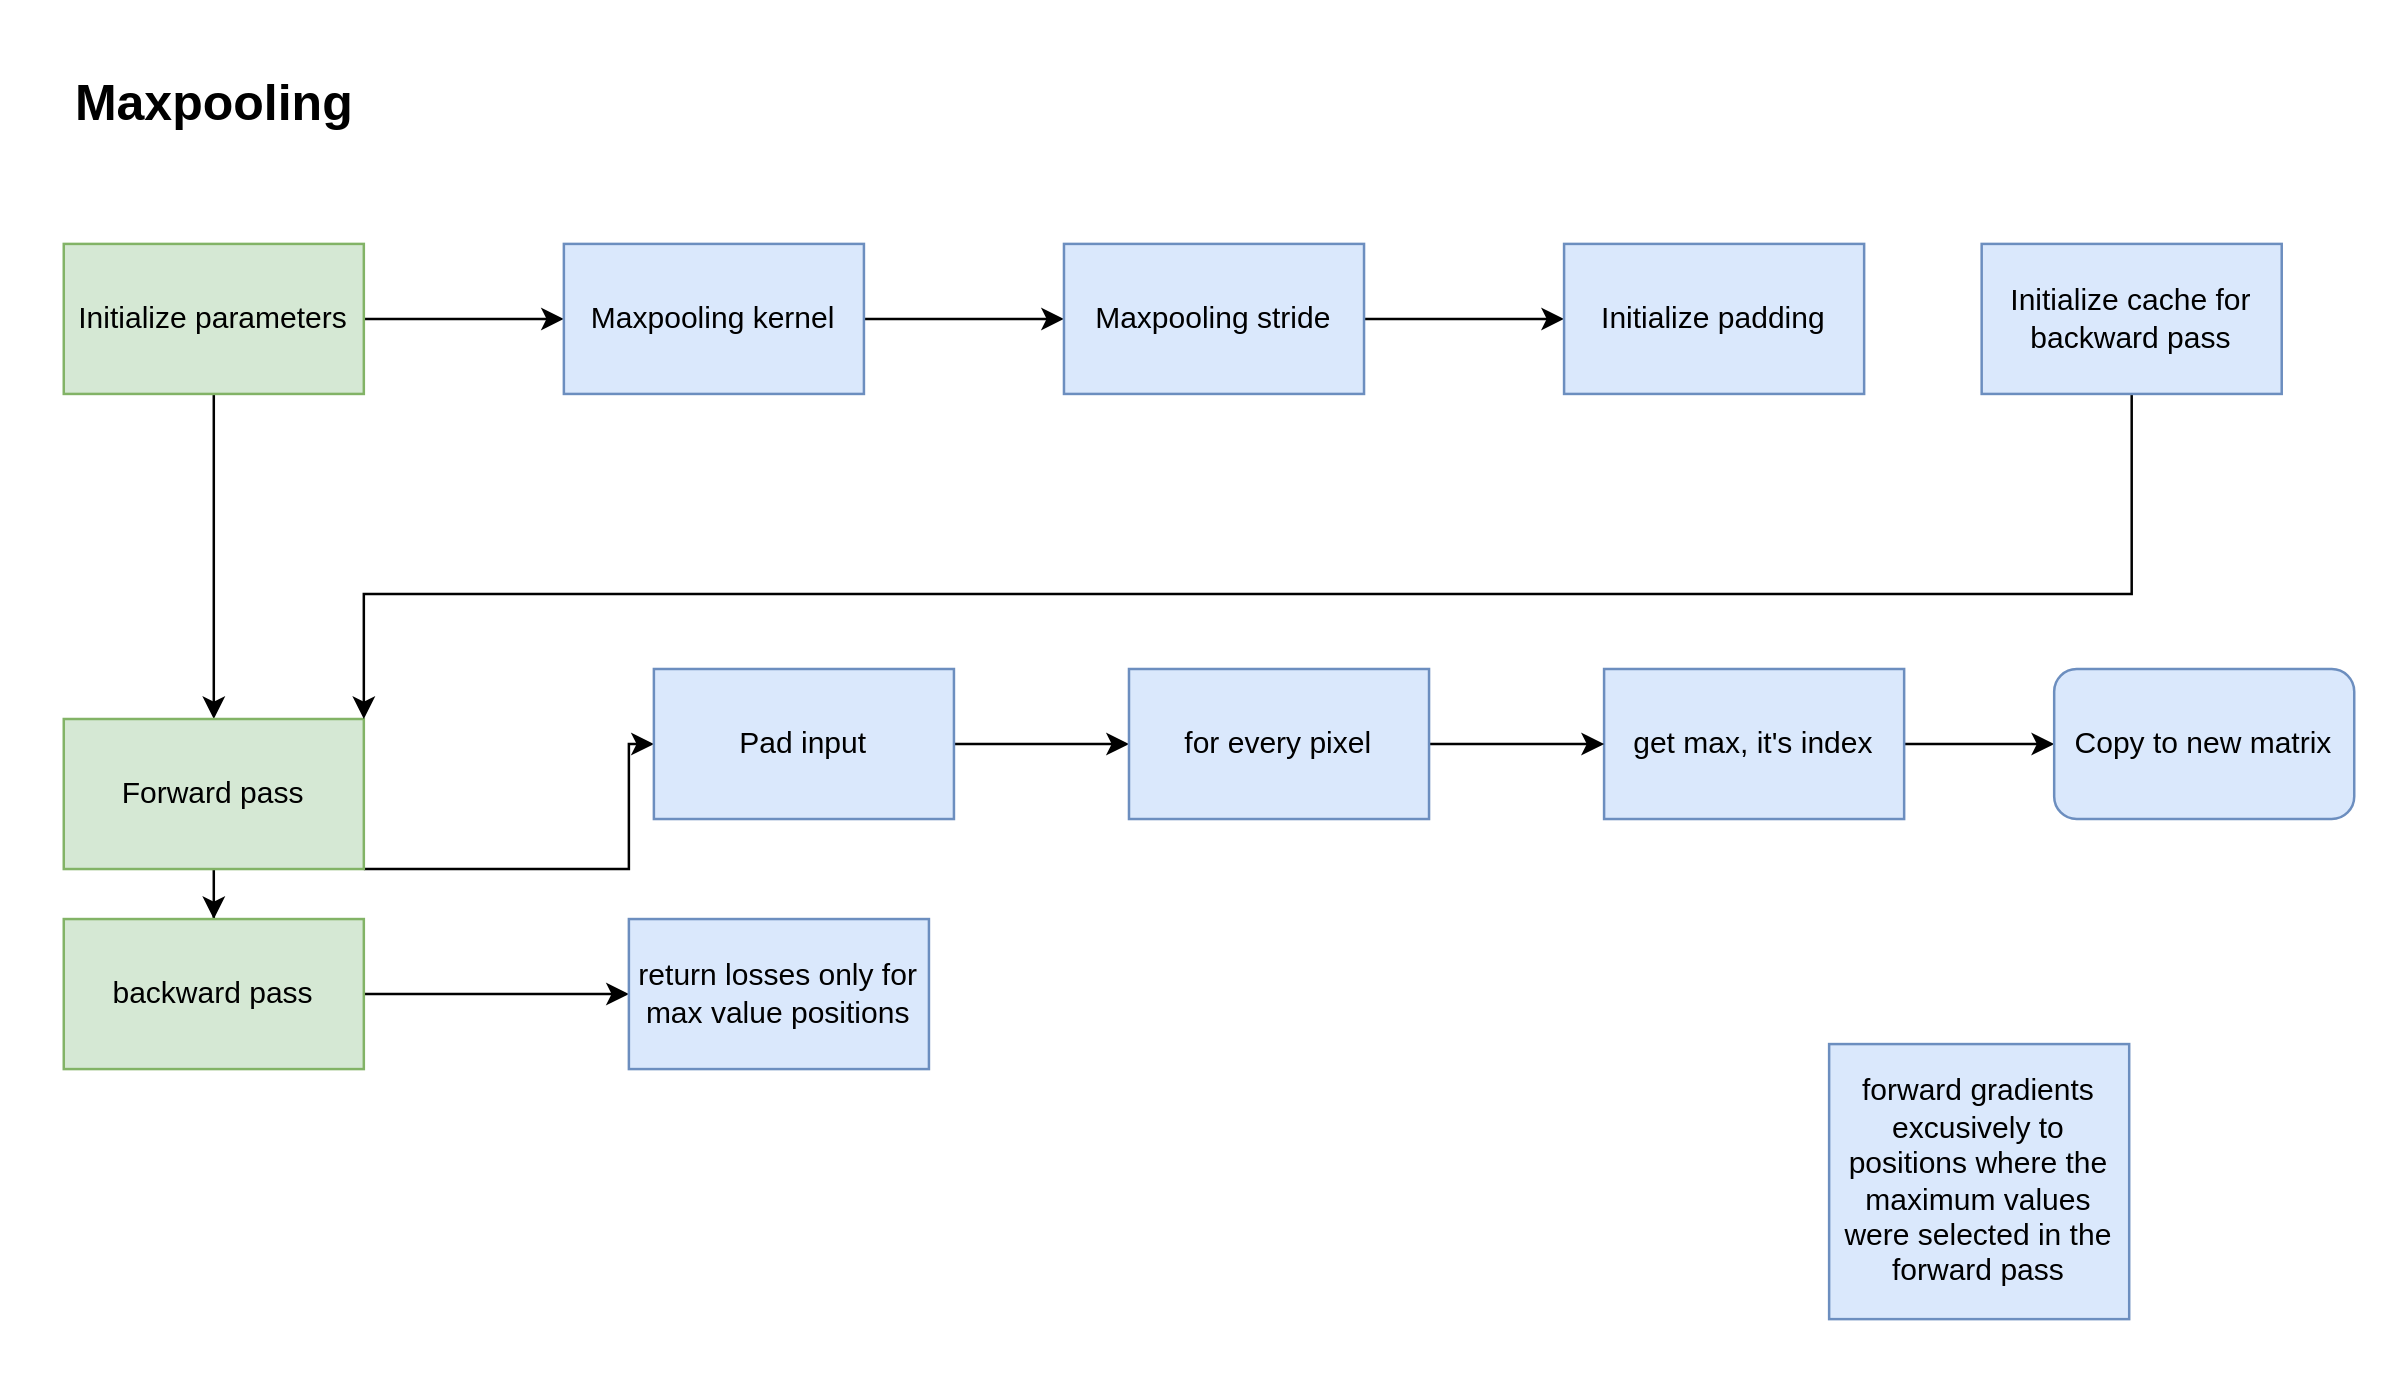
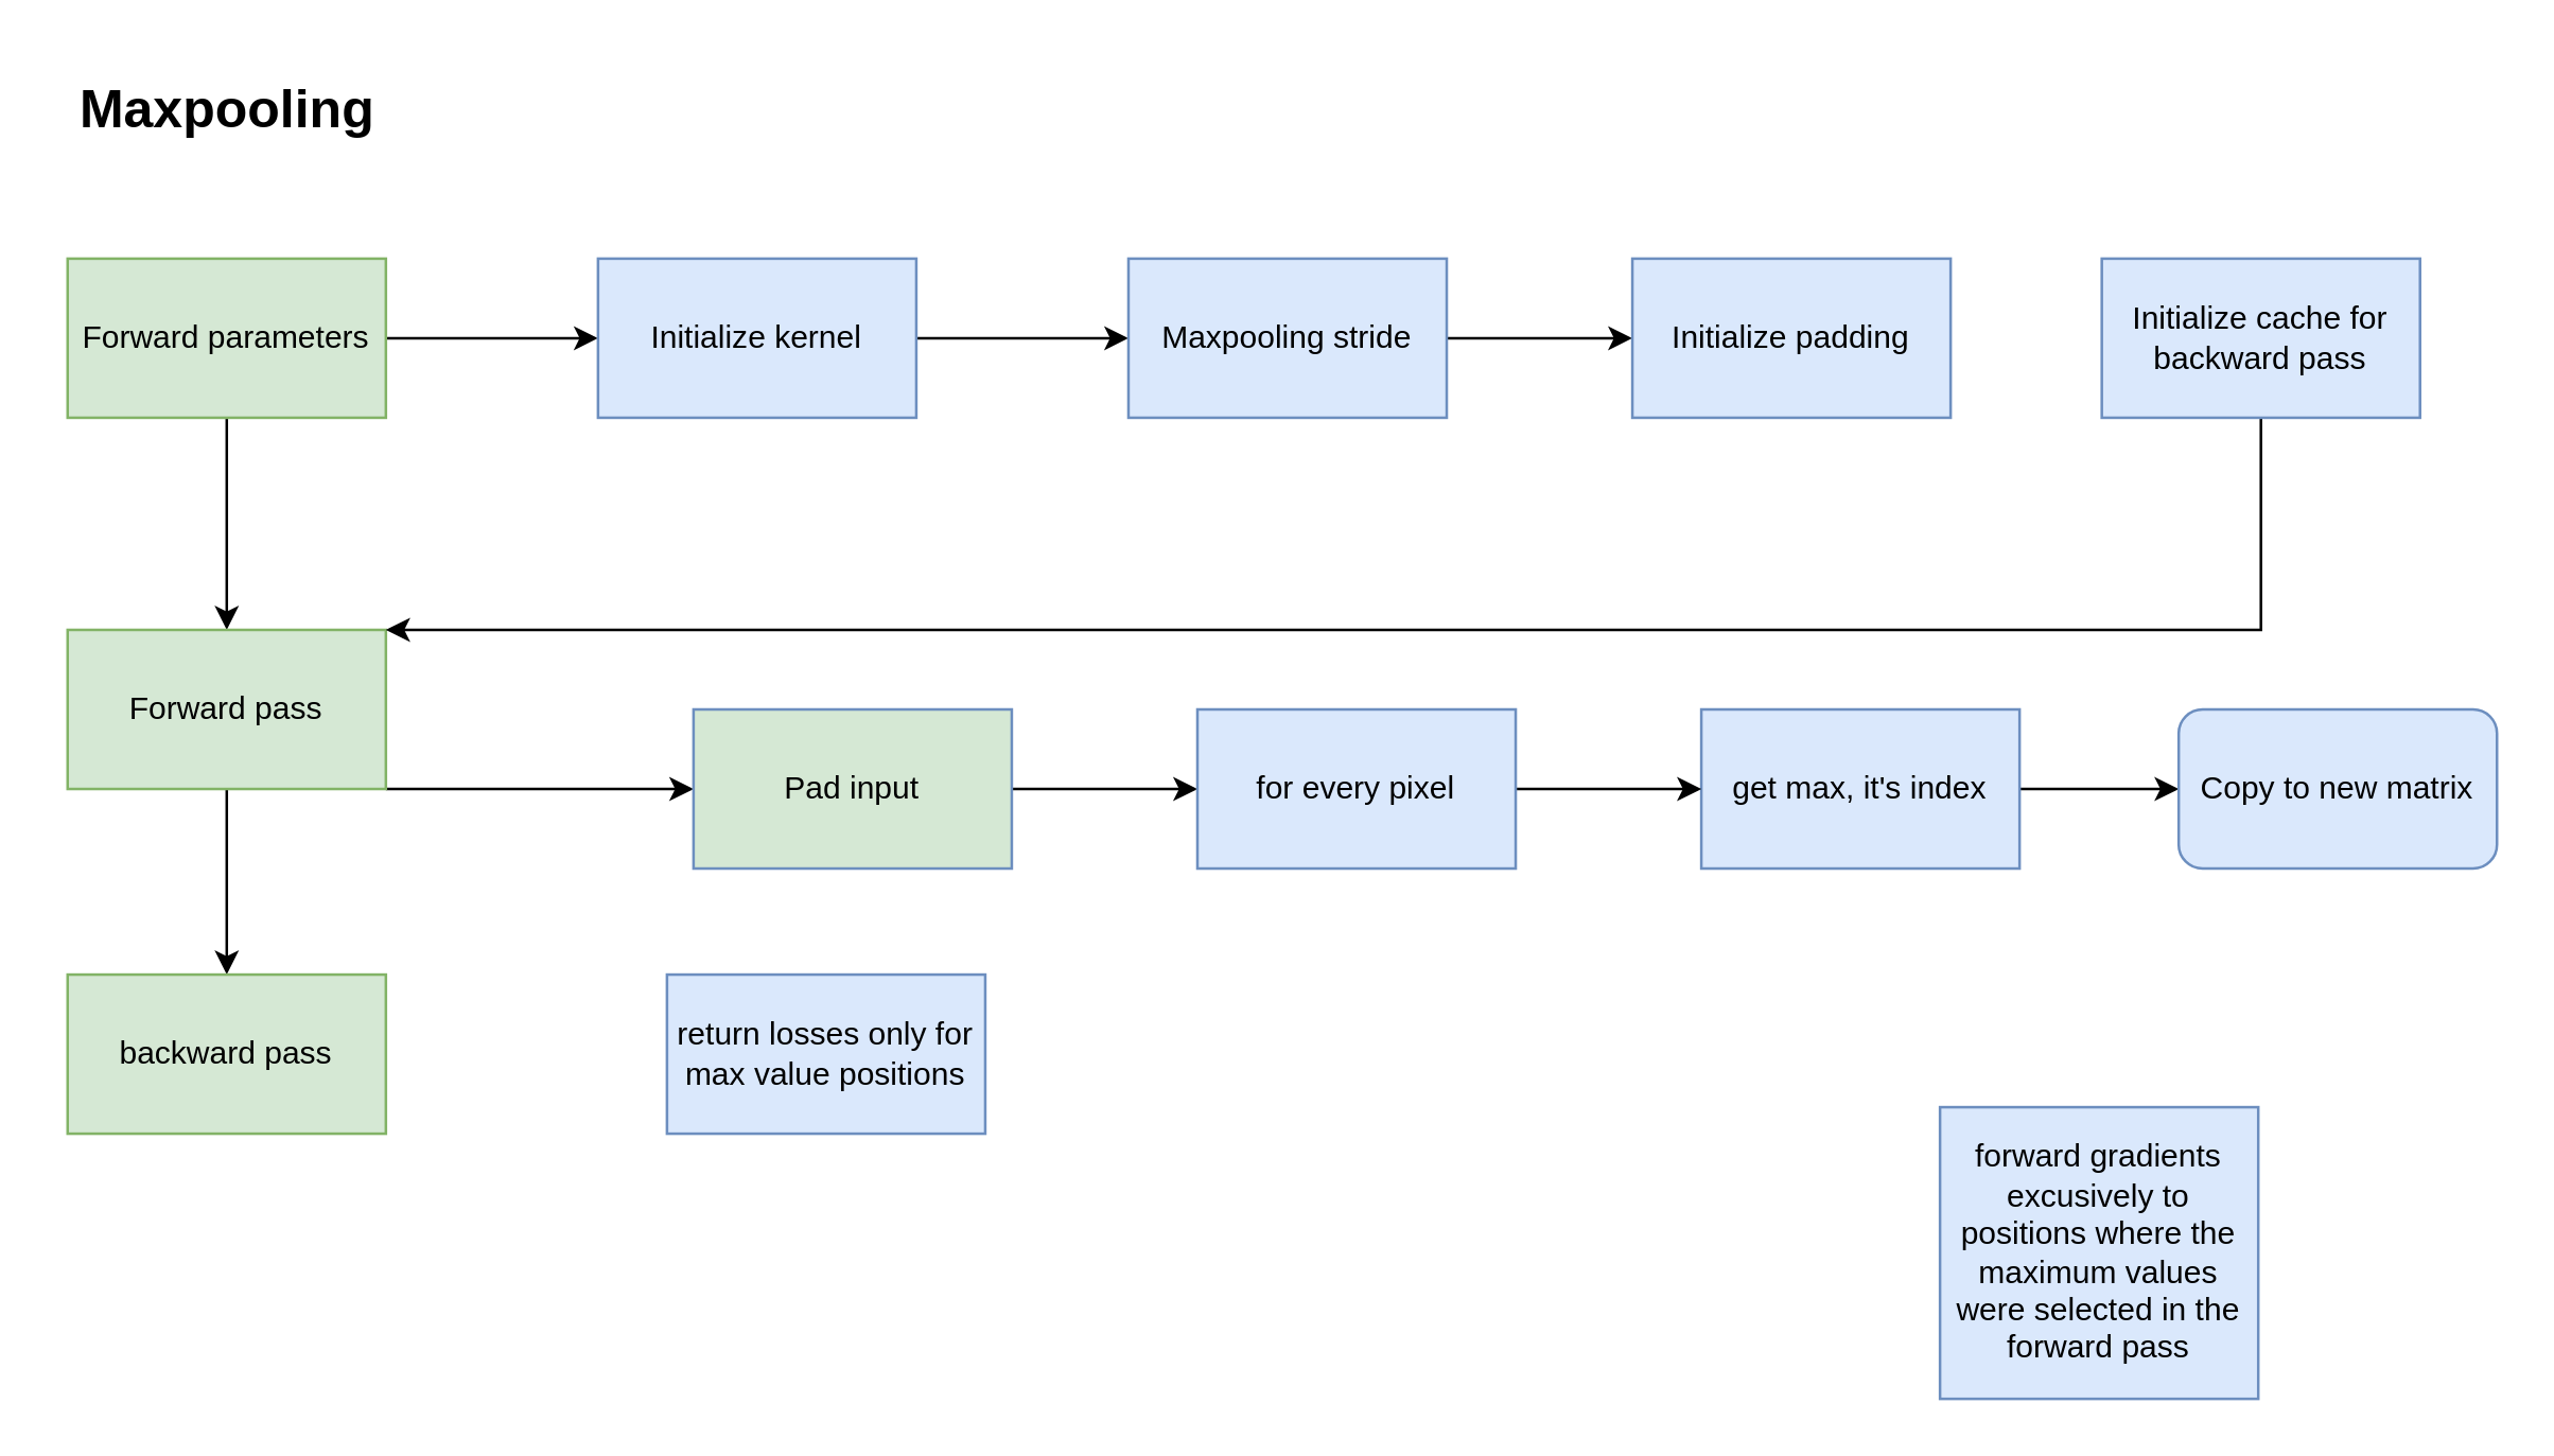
  <mxCell id="0" />
  <mxCell id="1" parent="0" />
  <mxCell id="2" value="" style="edgeStyle=orthogonalEdgeStyle;rounded=0;orthogonalLoop=1;jettySize=auto;html=1;" parent="1" source="4" target="8" edge="1"><mxGeometry relative="1" as="geometry" /></mxCell>
  <mxCell id="3" value="" style="edgeStyle=orthogonalEdgeStyle;rounded=0;orthogonalLoop=1;jettySize=auto;html=1;" parent="1" source="4" target="10" edge="1"><mxGeometry relative="1" as="geometry" /></mxCell>
- <mxCell id="4" value="Initialize parameters" style="rounded=0;whiteSpace=wrap;html=1;fillColor=#d5e8d4;strokeColor=#82b366;" parent="1" vertex="1"><mxGeometry x="25" y="97" width="120" height="60" as="geometry" /></mxCell>
+ <mxCell id="4" value="Forward parameters" style="rounded=0;whiteSpace=wrap;html=1;fillColor=#d5e8d4;strokeColor=#82b366;" parent="1" vertex="1"><mxGeometry x="25" y="97" width="120" height="60" as="geometry" /></mxCell>
  <mxCell id="5" value="&lt;font style=&quot;font-size: 20px;&quot;&gt;&lt;b&gt;Maxpooling&lt;/b&gt;&lt;/font&gt;" style="text;html=1;align=center;verticalAlign=middle;resizable=0;points=[];autosize=1;strokeColor=none;fillColor=none;" parent="1" vertex="1"><mxGeometry x="20" y="20" width="130" height="40" as="geometry" /></mxCell>
  <mxCell id="6" value="" style="edgeStyle=orthogonalEdgeStyle;rounded=0;orthogonalLoop=1;jettySize=auto;html=1;" parent="1" source="8" target="16" edge="1"><mxGeometry relative="1" as="geometry" /></mxCell>
  <mxCell id="7" style="edgeStyle=orthogonalEdgeStyle;rounded=0;orthogonalLoop=1;jettySize=auto;html=1;exitX=1;exitY=1;exitDx=0;exitDy=0;entryX=0;entryY=0.5;entryDx=0;entryDy=0;" parent="1" source="8" target="21" edge="1"><mxGeometry relative="1" as="geometry"><Array as="points"><mxPoint x="251" y="297" /></Array></mxGeometry></mxCell>
- <mxCell id="8" value="Forward pass" style="whiteSpace=wrap;html=1;fillColor=#d5e8d4;strokeColor=#82b366;rounded=0;" parent="1" vertex="1"><mxGeometry x="25" y="287" width="120" height="60" as="geometry" /></mxCell>
+ <mxCell id="8" value="Forward pass" style="whiteSpace=wrap;html=1;fillColor=#d5e8d4;strokeColor=#82b366;rounded=0;" parent="1" vertex="1"><mxGeometry x="25" y="237" width="120" height="60" as="geometry" /></mxCell>
  <mxCell id="9" value="" style="edgeStyle=orthogonalEdgeStyle;rounded=0;orthogonalLoop=1;jettySize=auto;html=1;" parent="1" source="10" target="12" edge="1"><mxGeometry relative="1" as="geometry" /></mxCell>
- <mxCell id="10" value="Maxpooling kernel" style="whiteSpace=wrap;html=1;fillColor=#dae8fc;strokeColor=#6c8ebf;rounded=0;" parent="1" vertex="1"><mxGeometry x="225" y="97" width="120" height="60" as="geometry" /></mxCell>
+ <mxCell id="10" value="Initialize kernel" style="whiteSpace=wrap;html=1;fillColor=#dae8fc;strokeColor=#6c8ebf;rounded=0;" parent="1" vertex="1"><mxGeometry x="225" y="97" width="120" height="60" as="geometry" /></mxCell>
  <mxCell id="11" value="" style="edgeStyle=orthogonalEdgeStyle;rounded=0;orthogonalLoop=1;jettySize=auto;html=1;" parent="1" source="12" target="14" edge="1"><mxGeometry relative="1" as="geometry" /></mxCell>
  <mxCell id="12" value="Maxpooling stride" style="whiteSpace=wrap;html=1;fillColor=#dae8fc;strokeColor=#6c8ebf;rounded=0;" parent="1" vertex="1"><mxGeometry x="425" y="97" width="120" height="60" as="geometry" /></mxCell>
  <mxCell id="13" style="edgeStyle=orthogonalEdgeStyle;rounded=0;orthogonalLoop=1;jettySize=auto;html=1;entryX=1;entryY=0;entryDx=0;entryDy=0;exitX=0.5;exitY=1;exitDx=0;exitDy=0;" parent="1" source="23" target="8" edge="1"><mxGeometry relative="1" as="geometry"><Array as="points"><mxPoint x="852" y="237" /></Array></mxGeometry></mxCell>
- <mxCell id="14" value="Initialize padding" style="whiteSpace=wrap;html=1;fillColor=#dae8fc;strokeColor=#6c8ebf;rounded=0;" parent="1" vertex="1"><mxGeometry x="625" y="97" width="120" height="60" as="geometry" /></mxCell>
- <mxCell id="15" style="edgeStyle=orthogonalEdgeStyle;rounded=0;orthogonalLoop=1;jettySize=auto;html=1;entryX=0;entryY=0.5;entryDx=0;entryDy=0;" parent="1" source="16" target="22" edge="1"><mxGeometry relative="1" as="geometry" /></mxCell>
+ <mxCell id="14" value="Initialize padding" style="whiteSpace=wrap;html=1;fillColor=#dae8fc;strokeColor=#6c8ebf;rounded=0;" parent="1" vertex="1"><mxGeometry x="615" y="97" width="120" height="60" as="geometry" /></mxCell>
  <mxCell id="16" value="backward pass" style="whiteSpace=wrap;html=1;fillColor=#d5e8d4;strokeColor=#82b366;rounded=0;" parent="1" vertex="1"><mxGeometry x="25" y="367" width="120" height="60" as="geometry" /></mxCell>
  <mxCell id="17" value="" style="edgeStyle=orthogonalEdgeStyle;rounded=0;orthogonalLoop=1;jettySize=auto;html=1;" parent="1" source="18" target="19" edge="1"><mxGeometry relative="1" as="geometry" /></mxCell>
  <mxCell id="18" value="get max, it's index" style="whiteSpace=wrap;html=1;fillColor=#dae8fc;strokeColor=#6c8ebf;rounded=0;" parent="1" vertex="1"><mxGeometry x="641" y="267" width="120" height="60" as="geometry" /></mxCell>
  <mxCell id="19" value="Copy to new matrix" style="whiteSpace=wrap;html=1;fillColor=#dae8fc;strokeColor=#6c8ebf;rounded=1;" parent="1" vertex="1"><mxGeometry x="821" y="267" width="120" height="60" as="geometry" /></mxCell>
  <mxCell id="20" value="" style="edgeStyle=orthogonalEdgeStyle;rounded=0;orthogonalLoop=1;jettySize=auto;html=1;" parent="1" source="21" target="25" edge="1"><mxGeometry relative="1" as="geometry" /></mxCell>
- <mxCell id="21" value="Pad input" style="whiteSpace=wrap;html=1;fillColor=#dae8fc;strokeColor=#6c8ebf;rounded=0;" parent="1" vertex="1"><mxGeometry x="261" y="267" width="120" height="60" as="geometry" /></mxCell>
+ <mxCell id="21" value="Pad input" style="whiteSpace=wrap;html=1;fillColor=#d5e8d4;strokeColor=#6c8ebf;rounded=0;" parent="1" vertex="1"><mxGeometry x="261" y="267" width="120" height="60" as="geometry" /></mxCell>
  <mxCell id="22" value="return losses only for max value positions" style="whiteSpace=wrap;html=1;fillColor=#dae8fc;strokeColor=#6c8ebf;rounded=0;" parent="1" vertex="1"><mxGeometry x="251" y="367" width="120" height="60" as="geometry" /></mxCell>
  <mxCell id="23" value="Initialize cache for backward pass" style="whiteSpace=wrap;html=1;fillColor=#dae8fc;strokeColor=#6c8ebf;rounded=0;" parent="1" vertex="1"><mxGeometry x="792" y="97" width="120" height="60" as="geometry" /></mxCell>
  <mxCell id="24" value="" style="edgeStyle=orthogonalEdgeStyle;rounded=0;orthogonalLoop=1;jettySize=auto;html=1;" parent="1" source="25" target="18" edge="1"><mxGeometry relative="1" as="geometry" /></mxCell>
  <mxCell id="25" value="for every pixel" style="whiteSpace=wrap;html=1;fillColor=#dae8fc;strokeColor=#6c8ebf;rounded=0;" parent="1" vertex="1"><mxGeometry x="451" y="267" width="120" height="60" as="geometry" /></mxCell>
  <mxCell id="26" value="forward gradients excusively to positions where the maximum values were selected in the forward pass" style="whiteSpace=wrap;html=1;fillColor=#dae8fc;strokeColor=#6c8ebf;rounded=0;" parent="1" vertex="1"><mxGeometry x="731" y="417" width="120" height="110" as="geometry" /></mxCell>
